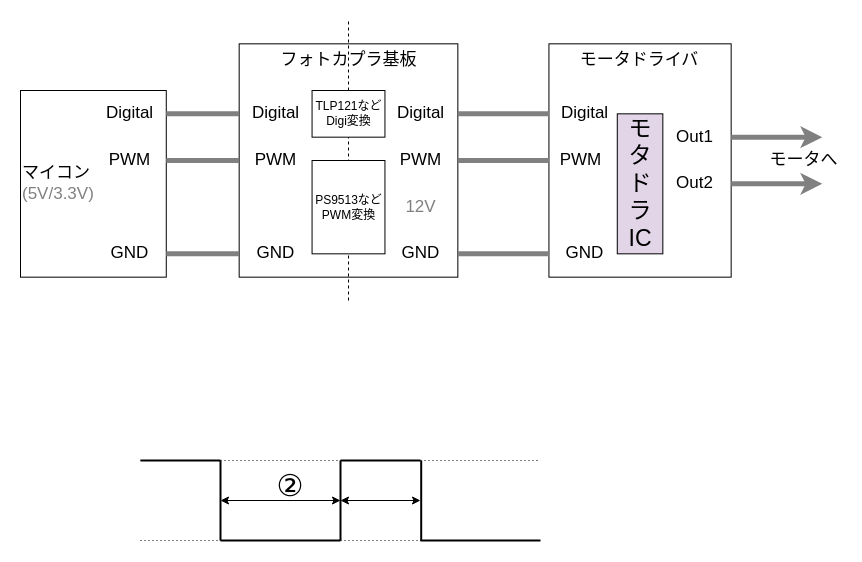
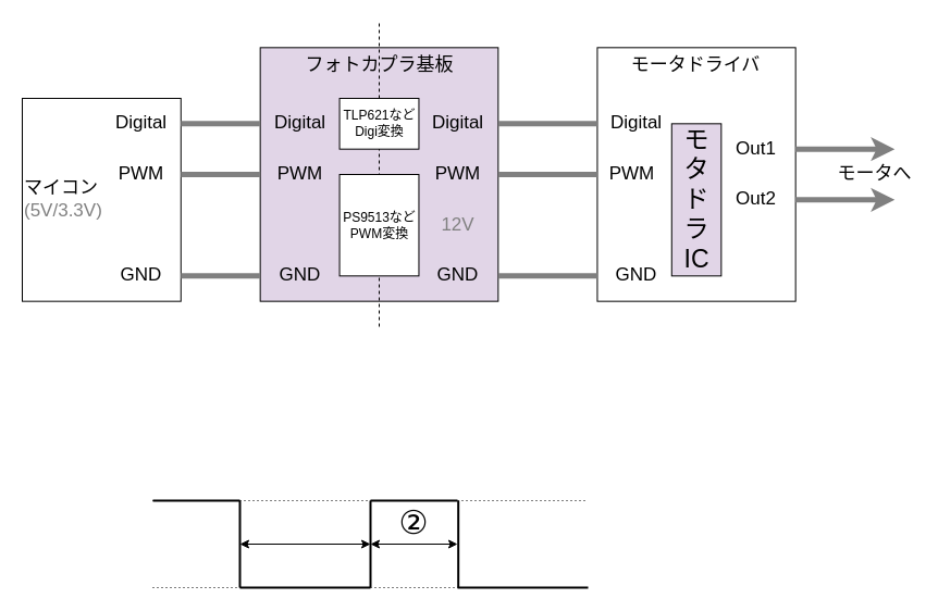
  <mxCell id="0" />
  <mxCell id="1" parent="0" />
  <mxCell id="2" value="" style="endArrow=none;dashed=1;html=1;dashPattern=1 3;strokeWidth=1;rounded=0;" edge="1" parent="1"><mxGeometry width="50" height="50" relative="1" as="geometry"><mxPoint x="140" y="540" as="sourcePoint" /><mxPoint x="540" y="540" as="targetPoint" /></mxGeometry></mxCell>
  <mxCell id="3" value="" style="endArrow=none;dashed=1;html=1;dashPattern=1 3;strokeWidth=1;rounded=0;" edge="1" parent="1"><mxGeometry width="50" height="50" relative="1" as="geometry"><mxPoint x="140" y="460" as="sourcePoint" /><mxPoint x="540" y="460" as="targetPoint" /></mxGeometry></mxCell>
- <mxCell id="4" value="フォトカプラ基板" style="rounded=0;whiteSpace=wrap;html=1;verticalAlign=top;fontSize=17;fontColor=#000000;" vertex="1" parent="1"><mxGeometry x="238.667" y="43.333" width="218.667" height="233.333" as="geometry" /></mxCell>
+ <mxCell id="4" value="フォトカプラ基板" style="rounded=0;whiteSpace=wrap;html=1;verticalAlign=top;fontSize=17;fontColor=#000000;fillColor=#e1d5e7;" vertex="1" parent="1"><mxGeometry x="238.667" y="43.333" width="218.667" height="233.333" as="geometry" /></mxCell>
  <mxCell id="5" value="" style="endArrow=none;dashed=1;html=1;rounded=0;textOpacity=50;fontSize=12;" edge="1" parent="1"><mxGeometry width="50" height="50" relative="1" as="geometry"><mxPoint x="348" y="300" as="sourcePoint" /><mxPoint x="348" as="targetPoint" y="20" /></mxGeometry></mxCell>
  <mxCell id="6" value="モータドライバ" style="rounded=0;whiteSpace=wrap;html=1;verticalAlign=top;fontSize=17;fontColor=#000000;" vertex="1" parent="1"><mxGeometry x="548.444" y="43.333" width="182.222" height="233.333" as="geometry" /></mxCell>
  <mxCell id="7" value="PWM" style="text;html=1;align=center;verticalAlign=middle;whiteSpace=wrap;rounded=0;fontSize=17;fontColor=#000000;" vertex="1" parent="1"><mxGeometry x="238.667" y="136.667" width="72.889" height="46.667" as="geometry" /></mxCell>
  <mxCell id="8" value="Digital" style="text;html=1;align=center;verticalAlign=middle;whiteSpace=wrap;rounded=0;fontSize=17;fontColor=#000000;" vertex="1" parent="1"><mxGeometry x="238.667" y="90" width="72.889" height="46.667" as="geometry" /></mxCell>
  <mxCell id="9" value="GND" style="text;html=1;align=center;verticalAlign=middle;whiteSpace=wrap;rounded=0;fontSize=17;fontColor=#000000;" vertex="1" parent="1"><mxGeometry x="238.667" y="230" width="72.889" height="46.667" as="geometry" /></mxCell>
  <mxCell id="10" value="PS9513など&lt;div&gt;PWM変換&lt;/div&gt;" style="rounded=0;whiteSpace=wrap;html=1;fontSize=12;fontColor=#000000;" vertex="1" parent="1"><mxGeometry x="311.556" y="160" width="72.889" height="93.333" as="geometry" /></mxCell>
- <mxCell id="11" value="TLP121など&lt;div&gt;Digi変換&lt;/div&gt;" style="rounded=0;whiteSpace=wrap;html=1;fontSize=12;fontColor=#000000;" vertex="1" parent="1"><mxGeometry x="311.556" y="90" width="72.889" height="46.667" as="geometry" /></mxCell>
+ <mxCell id="11" value="TLP621など&lt;div&gt;Digi変換&lt;/div&gt;" style="rounded=0;whiteSpace=wrap;html=1;fontSize=12;fontColor=#000000;" vertex="1" parent="1"><mxGeometry x="311.556" y="90" width="72.889" height="46.667" as="geometry" /></mxCell>
  <mxCell id="12" value="PWM" style="text;html=1;align=center;verticalAlign=middle;whiteSpace=wrap;rounded=0;fontSize=17;fontColor=#000000;" vertex="1" parent="1"><mxGeometry x="384.444" y="136.667" width="72.889" height="46.667" as="geometry" /></mxCell>
  <mxCell id="13" value="Digital" style="text;html=1;align=center;verticalAlign=middle;whiteSpace=wrap;rounded=0;fontSize=17;fontColor=#000000;" vertex="1" parent="1"><mxGeometry x="384.444" y="90" width="72.889" height="46.667" as="geometry" /></mxCell>
  <mxCell id="14" value="GND" style="text;html=1;align=center;verticalAlign=middle;whiteSpace=wrap;rounded=0;fontSize=17;fontColor=#000000;" vertex="1" parent="1"><mxGeometry x="384.444" y="230" width="72.889" height="46.667" as="geometry" /></mxCell>
  <mxCell id="15" value="PWM" style="text;html=1;align=center;verticalAlign=middle;whiteSpace=wrap;rounded=0;fontSize=17;fontColor=#000000;" vertex="1" parent="1"><mxGeometry x="543.889" y="136.667" width="72.889" height="46.667" as="geometry" /></mxCell>
  <mxCell id="16" value="Digital" style="text;html=1;align=center;verticalAlign=middle;whiteSpace=wrap;rounded=0;fontSize=17;fontColor=#000000;" vertex="1" parent="1"><mxGeometry x="548.444" y="90" width="72.889" height="46.667" as="geometry" /></mxCell>
  <mxCell id="17" value="GND" style="text;html=1;align=center;verticalAlign=middle;whiteSpace=wrap;rounded=0;fontSize=17;fontColor=#000000;" vertex="1" parent="1"><mxGeometry x="548.444" y="230" width="72.889" height="46.667" as="geometry" /></mxCell>
  <mxCell id="18" value="Out1" style="text;html=1;align=center;verticalAlign=middle;whiteSpace=wrap;rounded=0;fontSize=17;fontColor=#000000;" vertex="1" parent="1"><mxGeometry x="657.778" y="113.333" width="72.889" height="46.667" as="geometry" /></mxCell>
  <mxCell id="19" value="Out2" style="text;html=1;align=center;verticalAlign=middle;whiteSpace=wrap;rounded=0;fontSize=17;fontColor=#000000;" vertex="1" parent="1"><mxGeometry x="657.778" y="160" width="72.889" height="46.667" as="geometry" /></mxCell>
  <mxCell id="20" value="マイコン&lt;div&gt;&lt;font style=&quot;color: rgb(128, 128, 128);&quot;&gt;(5V/3.3V)&lt;/font&gt;&lt;/div&gt;" style="whiteSpace=wrap;html=1;align=left;fontColor=#000000;fontSize=17;" vertex="1" parent="1"><mxGeometry y="90" width="145.778" height="186.667" as="geometry" x="20" /></mxCell>
  <mxCell id="21" value="PWM" style="text;html=1;align=center;verticalAlign=middle;whiteSpace=wrap;rounded=0;fontSize=17;fontColor=#000000;" vertex="1" parent="1"><mxGeometry x="92.889" y="136.667" width="72.889" height="46.667" as="geometry" /></mxCell>
  <mxCell id="22" value="Digital" style="text;html=1;align=center;verticalAlign=middle;whiteSpace=wrap;rounded=0;fontSize=17;fontColor=#000000;" vertex="1" parent="1"><mxGeometry x="92.889" y="90" width="72.889" height="46.667" as="geometry" /></mxCell>
  <mxCell id="23" value="GND" style="text;html=1;align=center;verticalAlign=middle;whiteSpace=wrap;rounded=0;fontSize=17;fontColor=#000000;" vertex="1" parent="1"><mxGeometry x="92.889" y="230" width="72.889" height="46.667" as="geometry" /></mxCell>
  <mxCell id="24" value="モタドラIC" style="rounded=0;whiteSpace=wrap;html=1;fontSize=23;textDirection=ltr;horizontal=1;fontColor=#000000;fillColor=#e1d5e7;" vertex="1" parent="1"><mxGeometry x="616.778" y="113.333" width="45.556" height="140" as="geometry" /></mxCell>
  <mxCell id="25" value="" style="endArrow=none;html=1;rounded=1;entryX=0;entryY=0.5;entryDx=0;entryDy=0;exitX=1;exitY=0.5;exitDx=0;exitDy=0;fontSize=12;spacing=2;strokeWidth=5;strokeColor=#808080;curved=0;" edge="1" parent="1" source="22" target="8"><mxGeometry width="50" height="50" relative="1" as="geometry"><mxPoint x="402.667" y="206.667" as="sourcePoint" /><mxPoint x="493.778" y="90" as="targetPoint" /></mxGeometry></mxCell>
  <mxCell id="26" value="" style="endArrow=none;html=1;rounded=1;entryX=0;entryY=0.5;entryDx=0;entryDy=0;exitX=1;exitY=0.5;exitDx=0;exitDy=0;fontSize=12;spacing=2;strokeWidth=5;strokeColor=#808080;curved=0;" edge="1" parent="1" source="21" target="7"><mxGeometry width="50" height="50" relative="1" as="geometry"><mxPoint x="184" y="136.667" as="sourcePoint" /><mxPoint x="256.889" y="136.667" as="targetPoint" /></mxGeometry></mxCell>
  <mxCell id="27" value="" style="endArrow=none;html=1;rounded=1;entryX=0;entryY=0.5;entryDx=0;entryDy=0;exitX=1;exitY=0.5;exitDx=0;exitDy=0;fontSize=12;spacing=2;strokeWidth=5;strokeColor=#808080;curved=0;" edge="1" parent="1" source="23" target="9"><mxGeometry width="50" height="50" relative="1" as="geometry"><mxPoint x="147.556" y="346.667" as="sourcePoint" /><mxPoint x="220.444" y="346.667" as="targetPoint" /></mxGeometry></mxCell>
  <mxCell id="28" value="12V" style="text;html=1;align=center;verticalAlign=middle;whiteSpace=wrap;rounded=0;fontSize=17;fontColor=#808080;" vertex="1" parent="1"><mxGeometry x="384.444" y="183.333" width="72.889" height="46.667" as="geometry" /></mxCell>
  <mxCell id="29" value="" style="endArrow=none;html=1;rounded=1;exitX=1;exitY=0.5;exitDx=0;exitDy=0;fontSize=12;spacing=2;strokeWidth=5;strokeColor=#808080;curved=0;" edge="1" parent="1" source="13" target="16"><mxGeometry width="50" height="50" relative="1" as="geometry"><mxPoint x="409.956" y="393.333" as="sourcePoint" /><mxPoint x="493.778" as="targetPoint" y="20" /></mxGeometry></mxCell>
  <mxCell id="30" value="" style="endArrow=none;html=1;rounded=1;entryX=0;entryY=0.5;entryDx=0;entryDy=0;exitX=1;exitY=0.5;exitDx=0;exitDy=0;fontSize=12;spacing=2;strokeWidth=5;strokeColor=#808080;curved=0;" edge="1" parent="1" source="12" target="6"><mxGeometry width="50" height="50" relative="1" as="geometry"><mxPoint x="409.956" y="370" as="sourcePoint" /><mxPoint x="482.844" y="370" as="targetPoint" /></mxGeometry></mxCell>
  <mxCell id="31" value="" style="endArrow=none;html=1;rounded=1;entryX=0;entryY=0.5;entryDx=0;entryDy=0;exitX=1;exitY=0.5;exitDx=0;exitDy=0;fontSize=12;spacing=2;strokeWidth=5;strokeColor=#808080;curved=0;" edge="1" parent="1" source="14" target="17"><mxGeometry width="50" height="50" relative="1" as="geometry"><mxPoint x="446.4" y="323.333" as="sourcePoint" /><mxPoint x="519.289" y="323.333" as="targetPoint" /></mxGeometry></mxCell>
  <mxCell id="32" value="" style="endArrow=classic;html=1;rounded=1;exitX=1;exitY=0.5;exitDx=0;exitDy=0;fontSize=12;spacing=2;strokeWidth=5;strokeColor=#808080;curved=0;" edge="1" parent="1" source="18"><mxGeometry width="50" height="50" relative="1" as="geometry"><mxPoint x="785.333" y="206.667" as="sourcePoint" /><mxPoint x="821.778" y="136.667" as="targetPoint" /></mxGeometry></mxCell>
  <mxCell id="33" value="" style="endArrow=classic;html=1;rounded=1;exitX=1;exitY=0.5;exitDx=0;exitDy=0;fontSize=12;spacing=2;strokeWidth=5;strokeColor=#808080;curved=0;" edge="1" parent="1" source="19"><mxGeometry width="50" height="50" relative="1" as="geometry"><mxPoint x="767.111" y="160" as="sourcePoint" /><mxPoint x="821.778" y="183.333" as="targetPoint" /></mxGeometry></mxCell>
  <mxCell id="34" value="モータへ" style="text;html=1;align=center;verticalAlign=middle;whiteSpace=wrap;rounded=0;fontSize=17;" vertex="1" parent="1"><mxGeometry x="767.111" y="136.667" width="72.889" height="46.667" as="geometry" /></mxCell>
  <mxCell id="35" value="" style="endArrow=none;html=1;rounded=0;strokeWidth=2;" edge="1" parent="1"><mxGeometry width="50" height="50" relative="1" as="geometry"><mxPoint x="140" y="460" as="sourcePoint" /><mxPoint x="220" y="460" as="targetPoint" /></mxGeometry></mxCell>
  <mxCell id="36" value="" style="endArrow=none;html=1;rounded=0;strokeWidth=2;" edge="1" parent="1"><mxGeometry width="50" height="50" relative="1" as="geometry"><mxPoint x="220" y="540" as="sourcePoint" /><mxPoint x="340" y="540" as="targetPoint" /></mxGeometry></mxCell>
  <mxCell id="37" value="" style="endArrow=none;html=1;rounded=0;strokeWidth=2;" edge="1" parent="1"><mxGeometry width="50" height="50" relative="1" as="geometry"><mxPoint x="220" y="540" as="sourcePoint" /><mxPoint x="220" y="460" as="targetPoint" /></mxGeometry></mxCell>
  <mxCell id="38" value="" style="endArrow=none;html=1;rounded=0;strokeWidth=2;" edge="1" parent="1"><mxGeometry width="50" height="50" relative="1" as="geometry"><mxPoint x="340" y="540" as="sourcePoint" /><mxPoint x="340" y="460" as="targetPoint" /></mxGeometry></mxCell>
  <mxCell id="39" value="" style="endArrow=none;html=1;rounded=0;strokeWidth=2;" edge="1" parent="1"><mxGeometry width="50" height="50" relative="1" as="geometry"><mxPoint x="340" y="460" as="sourcePoint" /><mxPoint x="420" y="460" as="targetPoint" /></mxGeometry></mxCell>
  <mxCell id="40" value="" style="endArrow=none;html=1;rounded=0;strokeWidth=2;" edge="1" parent="1"><mxGeometry width="50" height="50" relative="1" as="geometry"><mxPoint x="420.69" y="540" as="sourcePoint" /><mxPoint x="420.69" y="460" as="targetPoint" /></mxGeometry></mxCell>
  <mxCell id="41" value="" style="endArrow=none;html=1;rounded=0;strokeWidth=2;" edge="1" parent="1"><mxGeometry width="50" height="50" relative="1" as="geometry"><mxPoint x="420" y="540" as="sourcePoint" /><mxPoint x="540" y="540" as="targetPoint" /></mxGeometry></mxCell>
  <mxCell id="42" value="" style="endArrow=classic;startArrow=classic;html=1;rounded=0;" edge="1" parent="1"><mxGeometry width="50" height="50" relative="1" as="geometry"><mxPoint x="220" y="500" as="sourcePoint" /><mxPoint x="340" y="500" as="targetPoint" /></mxGeometry></mxCell>
  <mxCell id="43" value="" style="endArrow=classic;startArrow=classic;html=1;rounded=0;" edge="1" parent="1"><mxGeometry width="50" height="50" relative="1" as="geometry"><mxPoint x="340" y="500" as="sourcePoint" /><mxPoint x="420" y="500" as="targetPoint" /></mxGeometry></mxCell>
- <mxCell id="44" value="②" style="text;html=1;align=center;verticalAlign=middle;whiteSpace=wrap;rounded=0;fontSize=30;" vertex="1" parent="1"><mxGeometry x="270" y="465" width="40" height="40" as="geometry" /></mxCell>
+ <mxCell id="44" value="②" style="text;html=1;align=center;verticalAlign=middle;whiteSpace=wrap;rounded=0;fontSize=30;" vertex="1" parent="1"><mxGeometry x="360" y="460" width="40" height="40" as="geometry" /></mxCell>
